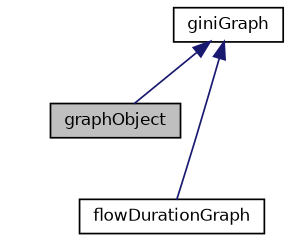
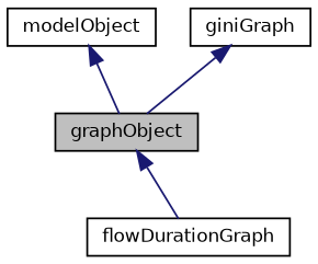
  digraph {
    node [color=black fillcolor=white fontname=Helvetica fontsize=10 shape=record style=filled]
    edge [color=midnightblue dir=back fontname=Helvetica fontsize=10 labelfontname=Helvetica labelfontsize=10 style=solid]
    n1 [fillcolor=grey75 fontcolor=black height=0.2 label=graphObject width=0.4]
    n2 [height=0.2 label=flowDurationGraph width=0.4]
    n3 [height=0.2 label=giniGraph width=0.4]
-   n3 -> n2
+   n4 [height=0.2 label=modelObject width=0.4]
+   n1 -> n2
    n3 -> n1
+   n4 -> n1
  }
